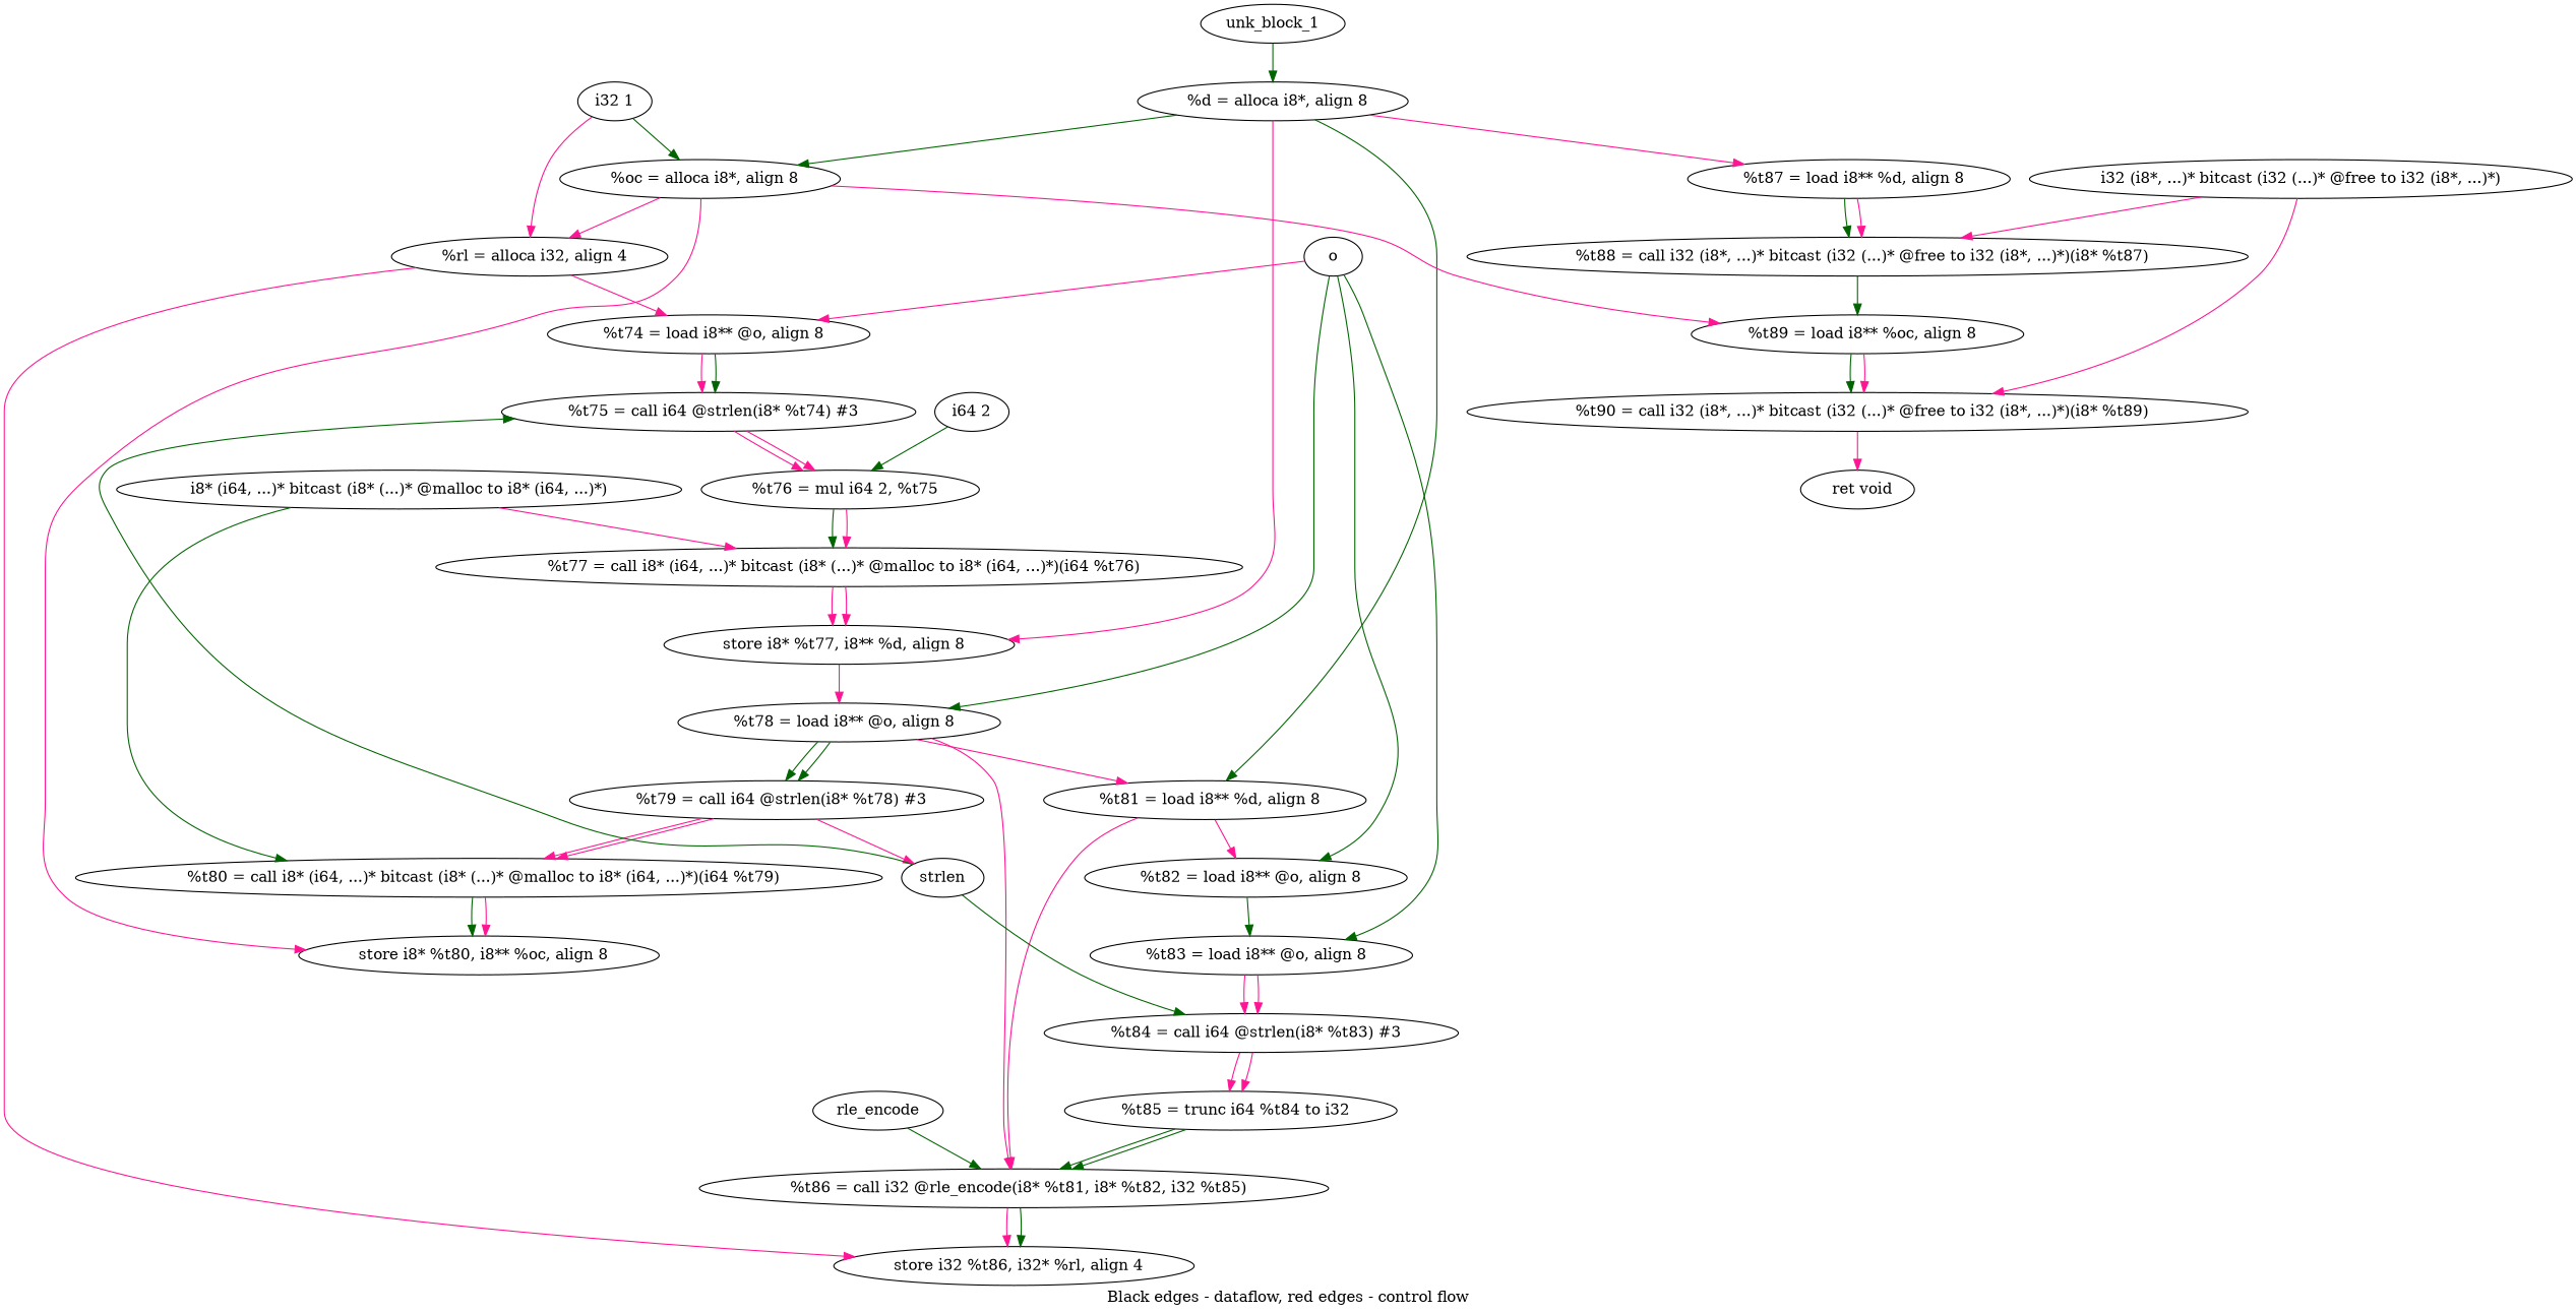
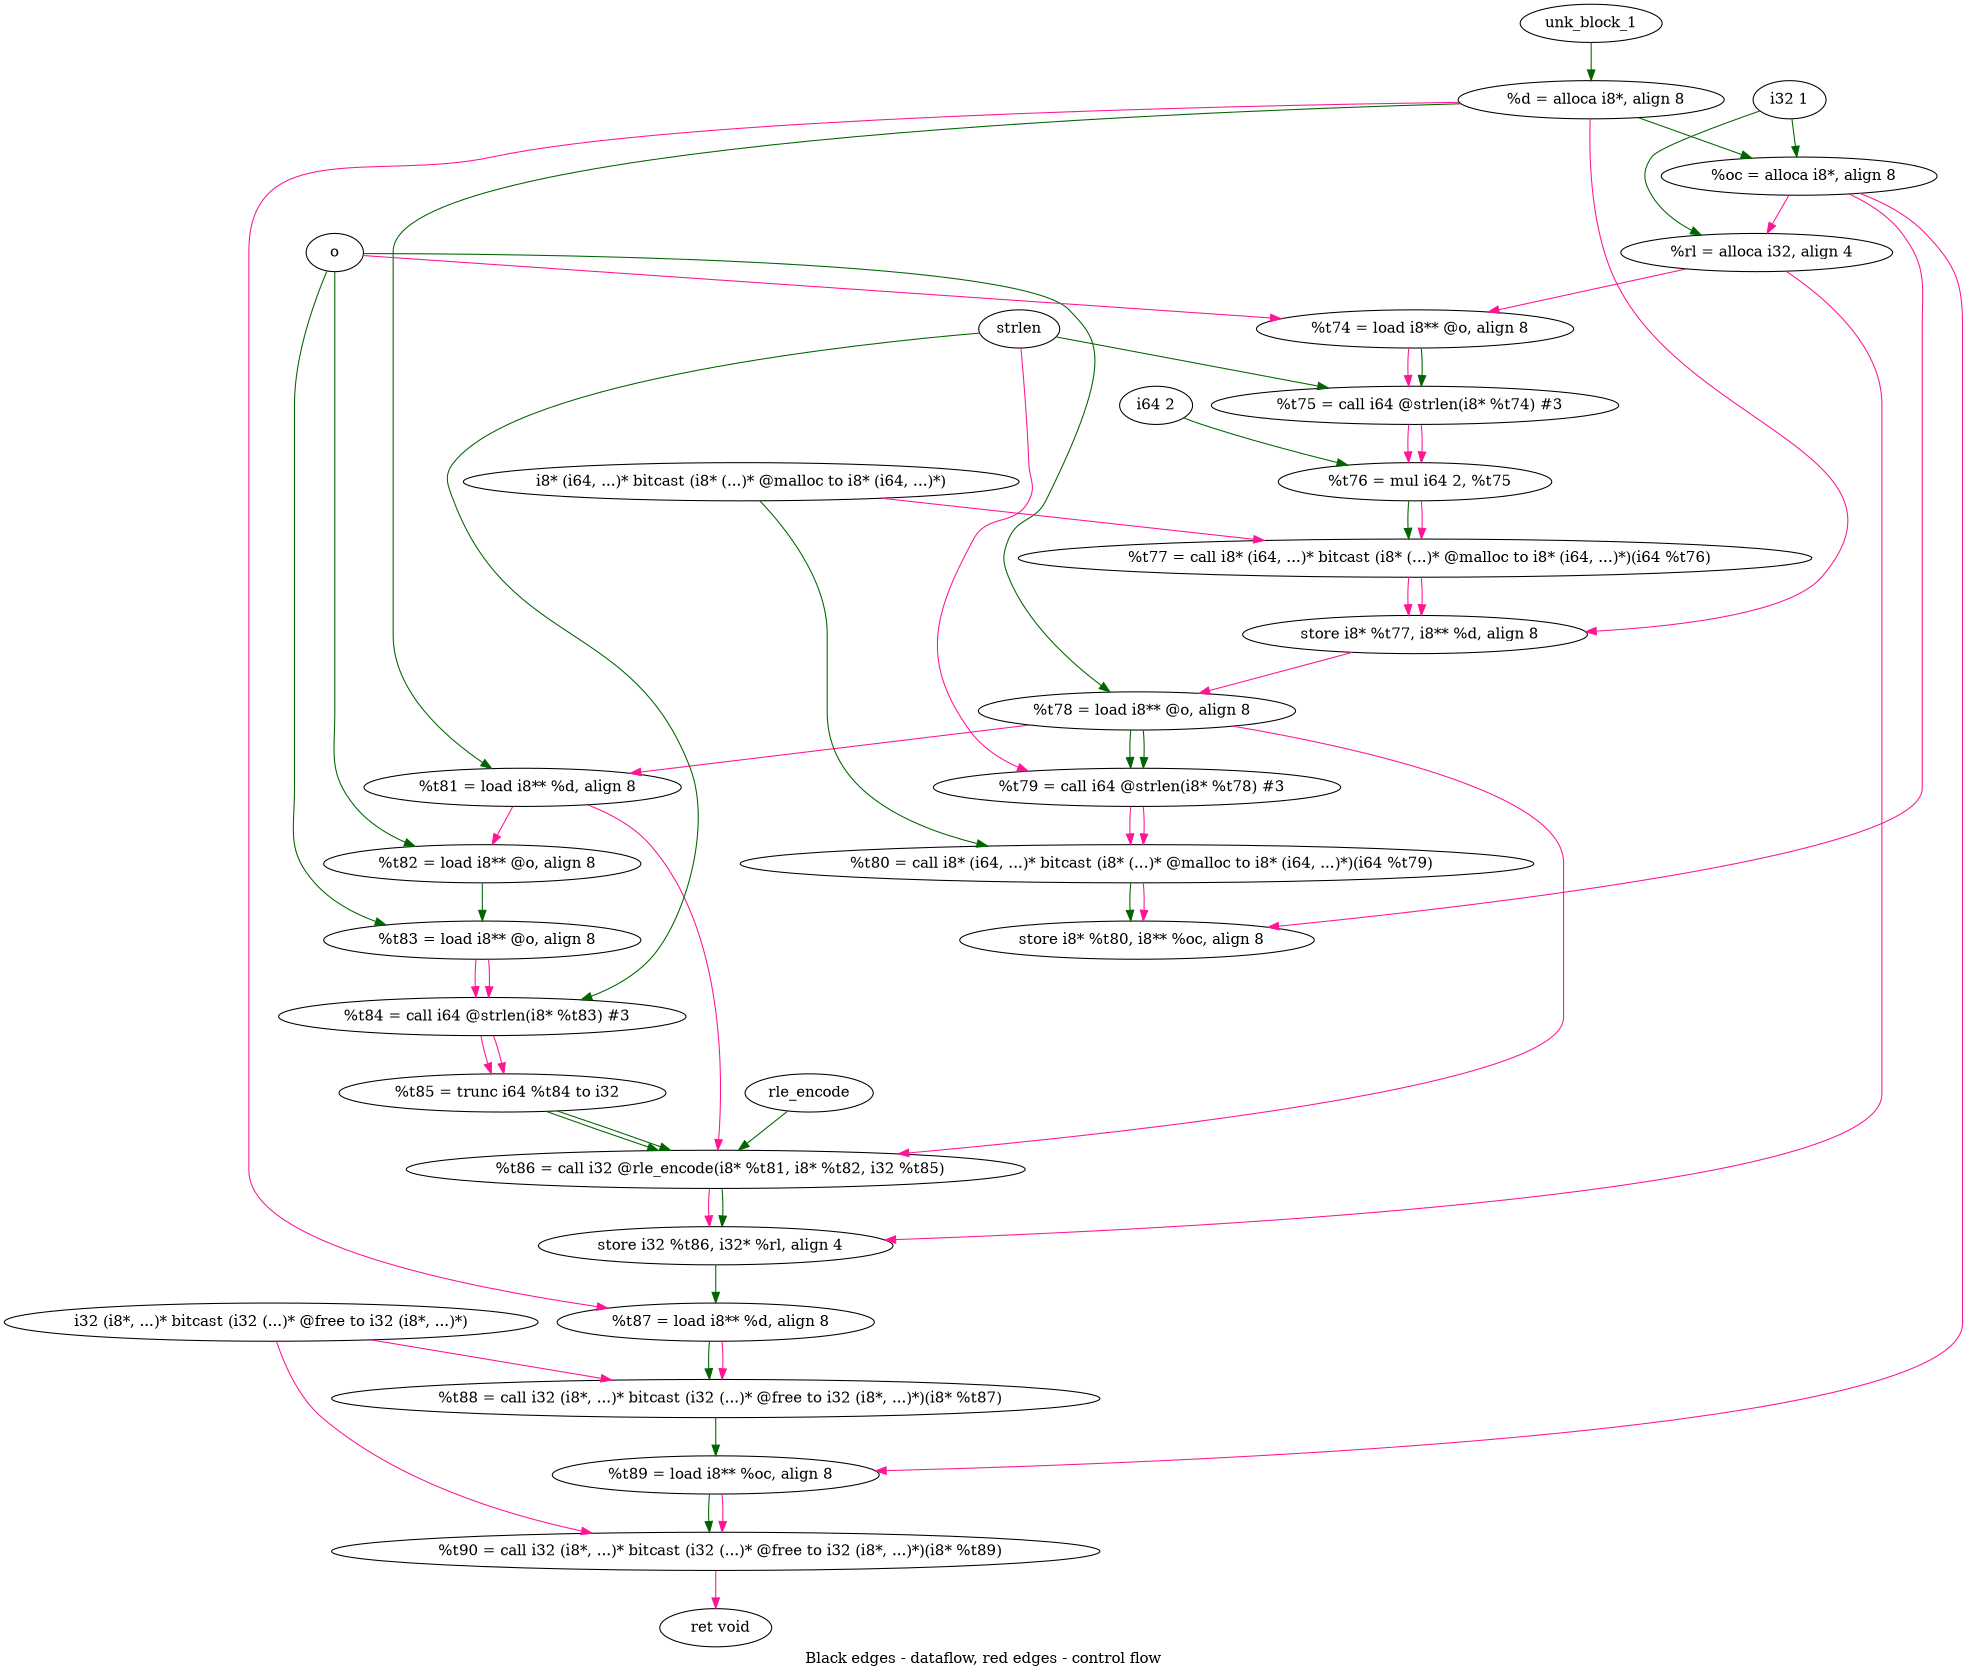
  digraph {
    compound=true
    label="Black edges - dataflow, red edges - control flow"
    edge [color=deeppink]
    n1 [label="  %d = alloca i8*, align 8"]
    n2 [label="  %oc = alloca i8*, align 8"]
    n3 [label="  store i8* %t77, i8** %d, align 8"]
    n4 [label="  %t81 = load i8** %d, align 8"]
    n5 [label="  %t87 = load i8** %d, align 8"]
    n6 [label="  %rl = alloca i32, align 4"]
    n7 [label="  store i8* %t80, i8** %oc, align 8"]
    n8 [label="  %t89 = load i8** %oc, align 8"]
    n9 [label="  %t78 = load i8** @o, align 8"]
    n10 [label="  %t82 = load i8** @o, align 8"]
    n11 [label="  %t86 = call i32 @rle_encode(i8* %t81, i8* %t82, i32 %t85)"]
    n12 [label="  %t88 = call i32 (i8*, ...)* bitcast (i32 (...)* @free to i32 (i8*, ...)*)(i8* %t87)"]
    n13 [label="  %t74 = load i8** @o, align 8"]
    n14 [label="  store i32 %t86, i32* %rl, align 4"]
    n15 [label="  %t90 = call i32 (i8*, ...)* bitcast (i32 (...)* @free to i32 (i8*, ...)*)(i8* %t89)"]
    n16 [label="  %t75 = call i64 @strlen(i8* %t74) #3"]
    n17 [label="  %t76 = mul i64 2, %t75"]
    n18 [label="  %t77 = call i8* (i64, ...)* bitcast (i8* (...)* @malloc to i8* (i64, ...)*)(i64 %t76)"]
    n19 [label="  %t79 = call i64 @strlen(i8* %t78) #3"]
    n20 [label="  %t80 = call i8* (i64, ...)* bitcast (i8* (...)* @malloc to i8* (i64, ...)*)(i64 %t79)"]
    n21 [label="  %t83 = load i8** @o, align 8"]
    n22 [label="  %t84 = call i64 @strlen(i8* %t83) #3"]
    n23 [label="  %t85 = trunc i64 %t84 to i32"]
    n24 [label="  ret void"]
    unk_block_1
    "i32 1"
    o
    strlen
    "i64 2"
    "i8* (i64, ...)* bitcast (i8* (...)* @malloc to i8* (i64, ...)*)"
    rle_encode
    "i32 (i8*, ...)* bitcast (i32 (...)* @free to i32 (i8*, ...)*)"
    n1 -> n2 [color=darkgreen weight=2]
    n1 -> n3
    n1 -> n4 [color=darkgreen]
    n1 -> n5
    n2 -> n6 [weight=2]
    n2 -> n7
    n2 -> n8
    n3 -> n9 [weight=2]
    n4 -> n10 [weight=2]
    n4 -> n11
    n5 -> n12 [color=darkgreen weight=2]
    n5 -> n12
    n6 -> n13 [weight=2]
    n6 -> n14
    n8 -> n15 [color=darkgreen weight=2]
    n8 -> n15
    n9 -> n4 [weight=2]
    n9 -> n11
    n9 -> n19 [color=darkgreen weight=2]
    n9 -> n19 [color=darkgreen]
    n10 -> n21 [color=darkgreen weight=2]
    n11 -> n14 [weight=2]
    n11 -> n14 [color=darkgreen]
    n12 -> n8 [color=darkgreen weight=2]
    n13 -> n16 [weight=2]
    n13 -> n16 [color=darkgreen]
+   n14 -> n5 [color=darkgreen weight=2]
    n15 -> n24 [weight=2]
    n16 -> n17 [weight=2]
    n16 -> n17
    n17 -> n18 [color=darkgreen weight=2]
    n17 -> n18
    n18 -> n3 [weight=2]
    n18 -> n3
    n19 -> n20 [weight=2]
    n19 -> n20
    n20 -> n7 [color=darkgreen weight=2]
    n20 -> n7
    n21 -> n22 [weight=2]
    n21 -> n22
    n22 -> n23 [weight=2]
    n22 -> n23
    n23 -> n11 [color=darkgreen weight=2]
    n23 -> n11 [color=darkgreen]
    unk_block_1 -> n1 [color=darkgreen]
    "i32 1" -> n2 [color=darkgreen]
-   "i32 1" -> n6
+   "i32 1" -> n6 [color=darkgreen]
    o -> n9 [color=darkgreen]
    o -> n10 [color=darkgreen]
    o -> n13
    o -> n21 [color=darkgreen]
    strlen -> n16 [color=darkgreen]
-   n19 -> strlen
+   strlen -> n19
    strlen -> n22 [color=darkgreen]
    "i64 2" -> n17 [color=darkgreen]
    "i8* (i64, ...)* bitcast (i8* (...)* @malloc to i8* (i64, ...)*)" -> n18
    "i8* (i64, ...)* bitcast (i8* (...)* @malloc to i8* (i64, ...)*)" -> n20 [color=darkgreen]
    rle_encode -> n11 [color=darkgreen]
    "i32 (i8*, ...)* bitcast (i32 (...)* @free to i32 (i8*, ...)*)" -> n12
    "i32 (i8*, ...)* bitcast (i32 (...)* @free to i32 (i8*, ...)*)" -> n15
  }
